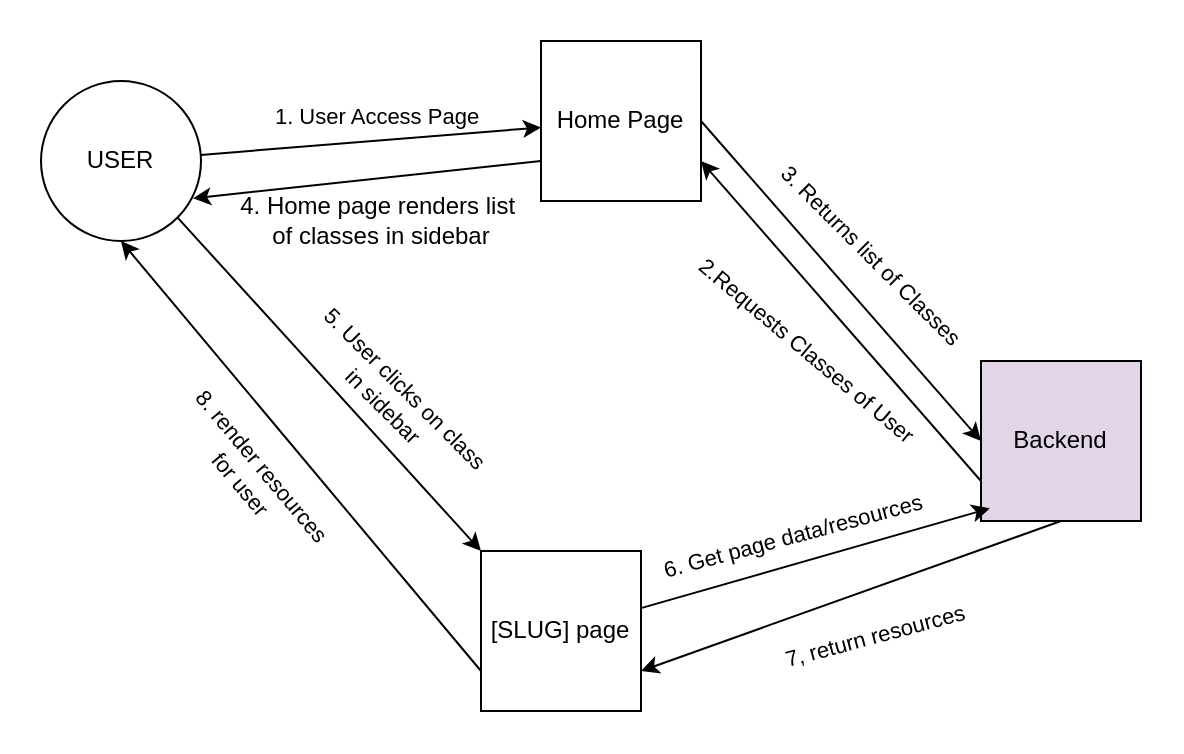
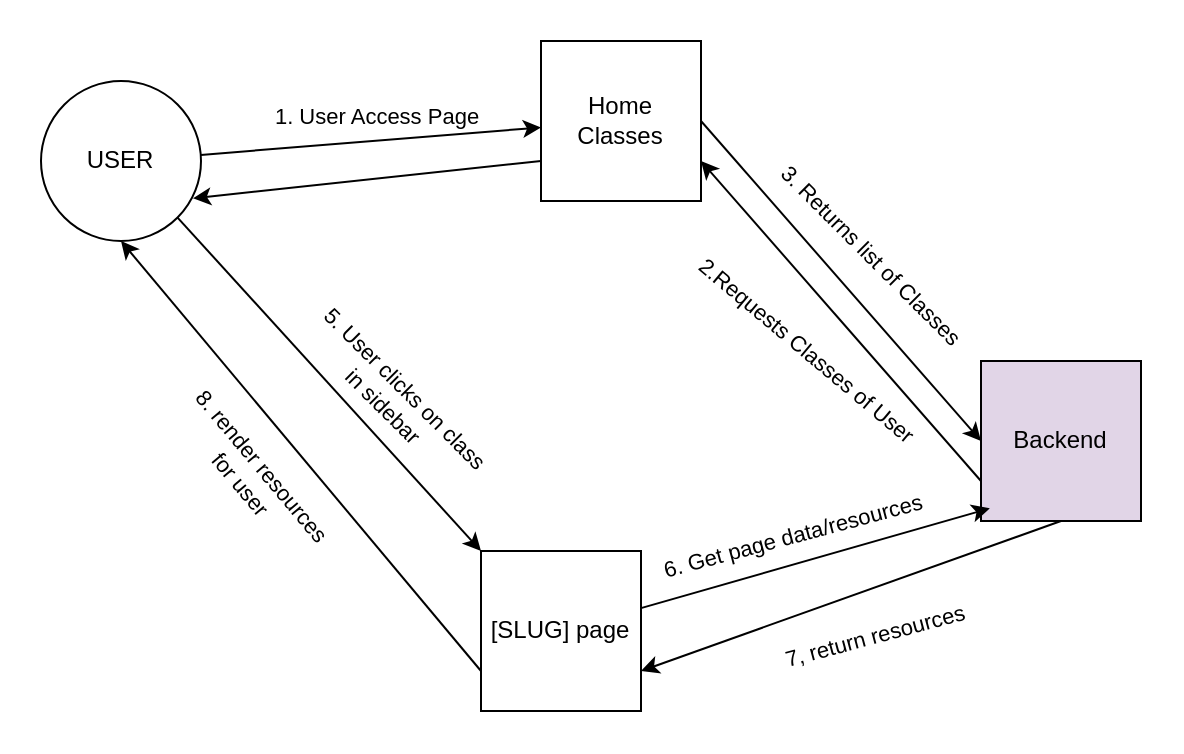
  <mxCell id="0" />
  <mxCell id="1" parent="0" />
  <mxCell id="2" style="edgeStyle=none;html=1;" edge="1" parent="1" source="4" target="8"><mxGeometry relative="1" as="geometry" /></mxCell>
  <mxCell id="3" value="1. User Access Page" style="edgeLabel;html=1;align=center;verticalAlign=middle;resizable=0;points=[];" vertex="1" connectable="0" parent="2"><mxGeometry x="0.345" y="1" relative="1" as="geometry"><mxPoint x="-27" y="-9" as="offset" /></mxGeometry></mxCell>
  <mxCell id="4" value="USER" style="ellipse;whiteSpace=wrap;html=1;aspect=fixed;" vertex="1" parent="1"><mxGeometry x="20" y="40" width="80" height="80" as="geometry" /></mxCell>
  <mxCell id="5" style="edgeStyle=none;html=1;exitX=1;exitY=0.5;exitDx=0;exitDy=0;entryX=0;entryY=0.5;entryDx=0;entryDy=0;" edge="1" parent="1" source="8" target="13"><mxGeometry relative="1" as="geometry"><mxPoint x="431.6" y="80.21" as="targetPoint" /></mxGeometry></mxCell>
  <mxCell id="6" value="2.Requests Classes of User" style="edgeLabel;html=1;align=center;verticalAlign=middle;resizable=0;points=[];rotation=40;" vertex="1" connectable="0" parent="5"><mxGeometry x="0.341" y="-4" relative="1" as="geometry"><mxPoint x="-38" y="4" as="offset" /></mxGeometry></mxCell>
  <mxCell id="7" style="edgeStyle=none;html=1;exitX=0;exitY=0.75;exitDx=0;exitDy=0;entryX=0.95;entryY=0.733;entryDx=0;entryDy=0;entryPerimeter=0;" edge="1" parent="1" source="8" target="4"><mxGeometry relative="1" as="geometry" /></mxCell>
- <mxCell id="8" value="Home Page" style="whiteSpace=wrap;html=1;aspect=fixed;" vertex="1" parent="1"><mxGeometry x="270" y="20" width="80" height="80" as="geometry" /></mxCell>
+ <mxCell id="8" value="Home Classes" style="whiteSpace=wrap;html=1;aspect=fixed;" vertex="1" parent="1"><mxGeometry x="270" y="20" width="80" height="80" as="geometry" /></mxCell>
  <mxCell id="9" style="edgeStyle=none;html=1;exitX=0;exitY=0.75;exitDx=0;exitDy=0;entryX=1;entryY=0.75;entryDx=0;entryDy=0;" edge="1" parent="1" source="13" target="8"><mxGeometry relative="1" as="geometry" /></mxCell>
  <mxCell id="10" value="3. Returns list of Classes" style="edgeLabel;html=1;align=center;verticalAlign=middle;resizable=0;points=[];rotation=45;" vertex="1" connectable="0" parent="9"><mxGeometry x="0.333" y="1" relative="1" as="geometry"><mxPoint x="39" y="-7" as="offset" /></mxGeometry></mxCell>
  <mxCell id="11" style="edgeStyle=none;html=1;exitX=0.5;exitY=1;exitDx=0;exitDy=0;entryX=1;entryY=0.75;entryDx=0;entryDy=0;" edge="1" parent="1" source="13" target="21"><mxGeometry relative="1" as="geometry" /></mxCell>
  <mxCell id="12" value="7, return resources" style="edgeLabel;html=1;align=center;verticalAlign=middle;resizable=0;points=[];rotation=-15;" vertex="1" connectable="0" parent="11"><mxGeometry x="0.173" y="-5" relative="1" as="geometry"><mxPoint x="31" y="18" as="offset" /></mxGeometry></mxCell>
  <mxCell id="13" value="Backend" style="whiteSpace=wrap;html=1;aspect=fixed;fillColor=#e1d5e7;" vertex="1" parent="1"><mxGeometry x="490" y="180" width="80" height="80" as="geometry" /></mxCell>
- <mxCell id="14" value="4. Home page renders list&amp;nbsp;&lt;br&gt;of classes in sidebar" style="text;html=1;align=center;verticalAlign=middle;resizable=0;points=[];autosize=1;strokeColor=none;fillColor=none;" vertex="1" parent="1"><mxGeometry x="110" y="90" width="160" height="40" as="geometry" /></mxCell>
  <mxCell id="15" value="" style="endArrow=classic;html=1;entryX=0;entryY=0;entryDx=0;entryDy=0;exitX=1;exitY=1;exitDx=0;exitDy=0;" edge="1" parent="1" source="4" target="21"><mxGeometry width="50" height="50" relative="1" as="geometry"><mxPoint x="80" y="120" as="sourcePoint" /><mxPoint x="270" y="280" as="targetPoint" /></mxGeometry></mxCell>
  <mxCell id="16" value="5. User clicks on class&lt;br&gt;in sidebar&amp;nbsp;" style="edgeLabel;html=1;align=center;verticalAlign=middle;resizable=0;points=[];rotation=45;" vertex="1" connectable="0" parent="15"><mxGeometry x="-0.369" y="-1" relative="1" as="geometry"><mxPoint x="62" y="37" as="offset" /></mxGeometry></mxCell>
  <mxCell id="17" style="edgeStyle=none;html=1;entryX=0.055;entryY=0.921;entryDx=0;entryDy=0;entryPerimeter=0;" edge="1" parent="1" source="21" target="13"><mxGeometry relative="1" as="geometry" /></mxCell>
  <mxCell id="18" value="6. Get page data/resources" style="edgeLabel;html=1;align=center;verticalAlign=middle;resizable=0;points=[];rotation=-15;" vertex="1" connectable="0" parent="17"><mxGeometry x="0.121" y="-3" relative="1" as="geometry"><mxPoint x="-24" y="-11" as="offset" /></mxGeometry></mxCell>
  <mxCell id="19" style="edgeStyle=none;html=1;exitX=0;exitY=0.75;exitDx=0;exitDy=0;entryX=0.5;entryY=1;entryDx=0;entryDy=0;" edge="1" parent="1" source="21" target="4"><mxGeometry relative="1" as="geometry"><mxPoint x="80" y="200" as="targetPoint" /></mxGeometry></mxCell>
  <mxCell id="20" value="8. render resources&lt;br&gt;for user" style="edgeLabel;html=1;align=center;verticalAlign=middle;resizable=0;points=[];rotation=50;" vertex="1" connectable="0" parent="19"><mxGeometry x="-0.071" y="2" relative="1" as="geometry"><mxPoint x="-30" as="offset" /></mxGeometry></mxCell>
  <mxCell id="21" value="[SLUG] page" style="whiteSpace=wrap;html=1;aspect=fixed;" vertex="1" parent="1"><mxGeometry x="240" y="275" width="80" height="80" as="geometry" /></mxCell>
